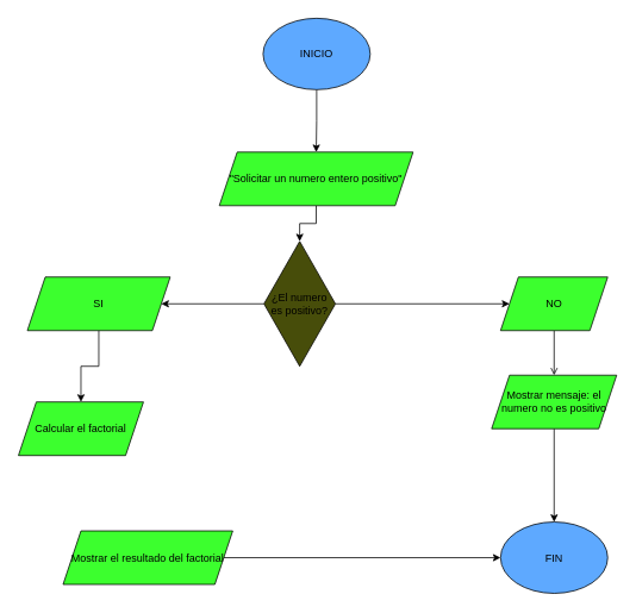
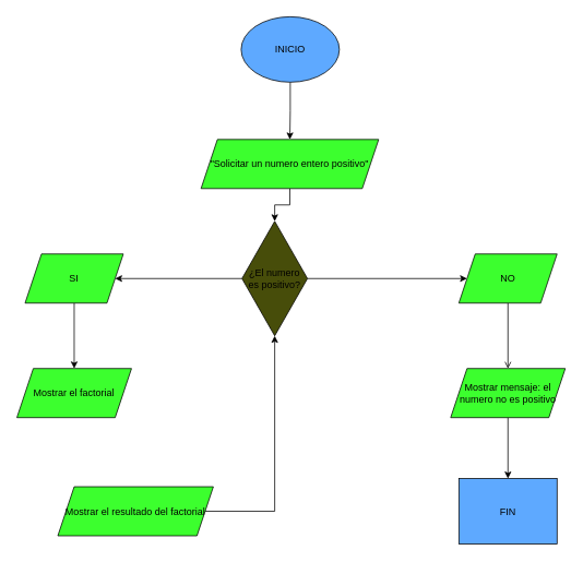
  <mxCell id="0" />
  <mxCell id="1" parent="0" />
  <mxCell id="2" value="" style="edgeStyle=orthogonalEdgeStyle;rounded=0;orthogonalLoop=1;jettySize=auto;html=1;" edge="1" parent="1" source="3" target="5"><mxGeometry relative="1" as="geometry" /></mxCell>
  <mxCell id="3" value="INICIO" style="ellipse;whiteSpace=wrap;html=1;fillColor=#5EA9FF;" vertex="1" parent="1"><mxGeometry x="294" y="20" width="120" height="80" as="geometry" /></mxCell>
  <mxCell id="4" value="" style="edgeStyle=orthogonalEdgeStyle;rounded=0;orthogonalLoop=1;jettySize=auto;html=1;" edge="1" parent="1" source="5" target="8"><mxGeometry relative="1" as="geometry" /></mxCell>
  <mxCell id="5" value="&quot;Solicitar un numero entero positivo&quot;" style="shape=parallelogram;perimeter=parallelogramPerimeter;whiteSpace=wrap;html=1;fixedSize=1;fillColor=#3CFF2E;" vertex="1" parent="1"><mxGeometry x="245" y="170" width="217" height="60" as="geometry" /></mxCell>
  <mxCell id="6" value="" style="edgeStyle=orthogonalEdgeStyle;rounded=0;orthogonalLoop=1;jettySize=auto;html=1;" edge="1" parent="1" source="8" target="10"><mxGeometry relative="1" as="geometry" /></mxCell>
  <mxCell id="7" value="" style="edgeStyle=orthogonalEdgeStyle;rounded=0;orthogonalLoop=1;jettySize=auto;html=1;" edge="1" parent="1" source="8" target="12"><mxGeometry relative="1" as="geometry" /></mxCell>
  <mxCell id="8" value="¿El numero es positivo?" style="rhombus;whiteSpace=wrap;html=1;fillColor=#474D0A;" vertex="1" parent="1"><mxGeometry x="295" y="270" width="80" height="140" as="geometry" /></mxCell>
  <mxCell id="9" value="" style="edgeStyle=orthogonalEdgeStyle;rounded=0;orthogonalLoop=1;jettySize=auto;html=1;" edge="1" parent="1" source="10" target="13"><mxGeometry relative="1" as="geometry" /></mxCell>
- <mxCell id="10" value="SI" style="shape=parallelogram;perimeter=parallelogramPerimeter;whiteSpace=wrap;html=1;fixedSize=1;fillColor=#3CFF2E;" vertex="1" parent="1"><mxGeometry x="30.005" y="310" width="160" height="60" as="geometry" /></mxCell>
+ <mxCell id="10" value="SI" style="shape=parallelogram;perimeter=parallelogramPerimeter;whiteSpace=wrap;html=1;fixedSize=1;fillColor=#3CFF2E;" vertex="1" parent="1"><mxGeometry x="30.005" y="310" width="120" height="60" as="geometry" /></mxCell>
  <mxCell id="11" value="" style="edgeStyle=orthogonalEdgeStyle;rounded=0;orthogonalLoop=1;jettySize=auto;html=1;endArrow=open;" edge="1" parent="1" source="12" target="15"><mxGeometry relative="1" as="geometry" /></mxCell>
  <mxCell id="12" value="NO" style="shape=parallelogram;perimeter=parallelogramPerimeter;whiteSpace=wrap;html=1;fixedSize=1;fillColor=#3CFF2E;" vertex="1" parent="1"><mxGeometry x="560.005" y="310" width="120" height="60" as="geometry" /></mxCell>
- <mxCell id="13" value="Calcular el factorial" style="shape=parallelogram;perimeter=parallelogramPerimeter;whiteSpace=wrap;html=1;fixedSize=1;fillColor=#3CFF2E;" vertex="1" parent="1"><mxGeometry x="20" y="450" width="140.01" height="60" as="geometry" /></mxCell>
+ <mxCell id="13" value="Mostrar el factorial" style="shape=parallelogram;perimeter=parallelogramPerimeter;whiteSpace=wrap;html=1;fixedSize=1;fillColor=#3CFF2E;" vertex="1" parent="1"><mxGeometry x="20" y="450" width="140.01" height="60" as="geometry" /></mxCell>
  <mxCell id="14" value="" style="edgeStyle=orthogonalEdgeStyle;rounded=0;orthogonalLoop=1;jettySize=auto;html=1;" edge="1" parent="1" source="15" target="18"><mxGeometry relative="1" as="geometry" /></mxCell>
- <mxCell id="15" value="Mostrar mensaje: el numero no es positivo" style="shape=parallelogram;perimeter=parallelogramPerimeter;whiteSpace=wrap;html=1;fixedSize=1;fillColor=#3CFF2E;" vertex="1" parent="1"><mxGeometry x="550" y="420" width="140" height="60" as="geometry" /></mxCell>
- <mxCell id="16" style="edgeStyle=orthogonalEdgeStyle;rounded=0;orthogonalLoop=1;jettySize=auto;html=1;entryX=0;entryY=0.5;entryDx=0;entryDy=0;" edge="1" parent="1" source="17" target="18"><mxGeometry relative="1" as="geometry" /></mxCell>
+ <mxCell id="15" value="Mostrar mensaje: el numero no es positivo" style="shape=parallelogram;perimeter=parallelogramPerimeter;whiteSpace=wrap;html=1;fixedSize=1;fillColor=#3CFF2E;" vertex="1" parent="1"><mxGeometry x="550" y="450" width="140" height="60" as="geometry" /></mxCell>
+ <mxCell id="16" style="edgeStyle=orthogonalEdgeStyle;rounded=0;orthogonalLoop=1;jettySize=auto;html=1;" edge="1" parent="1" source="17" target="8"><mxGeometry relative="1" as="geometry" /></mxCell>
  <mxCell id="17" value="Mostrar el resultado del factorial" style="shape=parallelogram;perimeter=parallelogramPerimeter;whiteSpace=wrap;html=1;fixedSize=1;fillColor=#3CFF2E;" vertex="1" parent="1"><mxGeometry x="70" y="594.5" width="190" height="60" as="geometry" /></mxCell>
- <mxCell id="18" value="FIN" style="ellipse;whiteSpace=wrap;html=1;fillColor=#5EA9FF;" vertex="1" parent="1"><mxGeometry x="560" y="584.5" width="120" height="80" as="geometry" /></mxCell>
+ <mxCell id="18" value="FIN" style="whiteSpace=wrap;html=1;fillColor=#5EA9FF;rounded=0;" vertex="1" parent="1"><mxGeometry x="560" y="584.5" width="120" height="80" as="geometry" /></mxCell>
